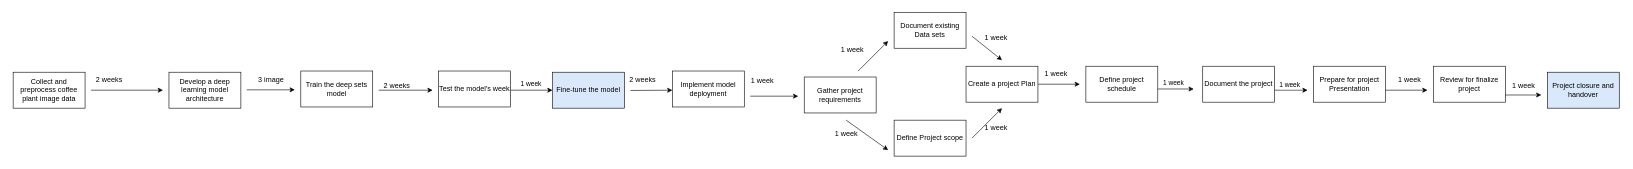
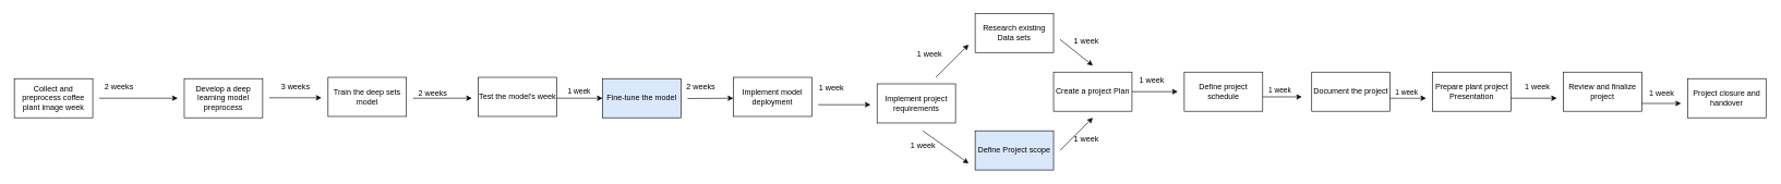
  <mxCell id="0" />
  <mxCell id="1" parent="0" />
  <mxCell id="2" value="Fine-tune the model " style="rounded=0;whiteSpace=wrap;html=1;fillColor=#dae8fc;" vertex="1" parent="1"><mxGeometry x="920" y="120" width="120" height="60" as="geometry" /></mxCell>
- <mxCell id="3" value="Collect and preprocess coffee plant image data " style="rounded=0;whiteSpace=wrap;html=1;" vertex="1" parent="1"><mxGeometry x="20" y="120" width="120" height="60" as="geometry" /></mxCell>
+ <mxCell id="3" value="Collect and preprocess coffee plant image week " style="rounded=0;whiteSpace=wrap;html=1;" vertex="1" parent="1"><mxGeometry x="20" y="120" width="120" height="60" as="geometry" /></mxCell>
  <mxCell id="4" value="Test the model's week " style="rounded=0;whiteSpace=wrap;html=1;" vertex="1" parent="1"><mxGeometry x="730" y="118" width="120" height="60" as="geometry" /></mxCell>
  <mxCell id="5" value="Train the deep sets model" style="rounded=0;whiteSpace=wrap;html=1;" vertex="1" parent="1"><mxGeometry x="500" y="118" width="120" height="60" as="geometry" /></mxCell>
- <mxCell id="6" value="Develop a deep learning model architecture " style="rounded=0;whiteSpace=wrap;html=1;" vertex="1" parent="1"><mxGeometry x="280" y="120" width="120" height="60" as="geometry" /></mxCell>
- <mxCell id="7" value="Gather project requirements" style="rounded=0;whiteSpace=wrap;html=1;" vertex="1" parent="1"><mxGeometry x="1340" y="128" width="120" height="60" as="geometry" /></mxCell>
+ <mxCell id="6" value="Develop a deep learning model preprocess " style="rounded=0;whiteSpace=wrap;html=1;" vertex="1" parent="1"><mxGeometry x="280" y="120" width="120" height="60" as="geometry" /></mxCell>
+ <mxCell id="7" value="Implement project requirements" style="rounded=0;whiteSpace=wrap;html=1;" vertex="1" parent="1"><mxGeometry x="1340" y="128" width="120" height="60" as="geometry" /></mxCell>
  <mxCell id="8" value="Implement model deployment " style="rounded=0;whiteSpace=wrap;html=1;" vertex="1" parent="1"><mxGeometry x="1120" y="118" width="120" height="60" as="geometry" /></mxCell>
  <mxCell id="9" value="Create a project Plan " style="rounded=0;whiteSpace=wrap;html=1;" vertex="1" parent="1"><mxGeometry x="1610" y="110" width="120" height="60" as="geometry" /></mxCell>
- <mxCell id="10" value="Document existing Data sets " style="rounded=0;whiteSpace=wrap;html=1;" vertex="1" parent="1"><mxGeometry x="1490" y="20" width="120" height="60" as="geometry" /></mxCell>
- <mxCell id="11" value="Define Project scope " style="rounded=0;whiteSpace=wrap;html=1;" vertex="1" parent="1"><mxGeometry x="1490" y="200" width="120" height="60" as="geometry" /></mxCell>
+ <mxCell id="10" value="Research existing Data sets " style="rounded=0;whiteSpace=wrap;html=1;" vertex="1" parent="1"><mxGeometry x="1490" y="20" width="120" height="60" as="geometry" /></mxCell>
+ <mxCell id="11" value="Define Project scope " style="rounded=0;whiteSpace=wrap;html=1;fillColor=#dae8fc;" vertex="1" parent="1"><mxGeometry x="1490" y="200" width="120" height="60" as="geometry" /></mxCell>
  <mxCell id="12" value="Define project schedule " style="rounded=0;whiteSpace=wrap;html=1;" vertex="1" parent="1"><mxGeometry x="1810" y="110" width="120" height="60" as="geometry" /></mxCell>
  <mxCell id="13" value="Document the project " style="rounded=0;whiteSpace=wrap;html=1;" vertex="1" parent="1"><mxGeometry x="2005" y="110" width="120" height="60" as="geometry" /></mxCell>
- <mxCell id="14" value="Prepare for project Presentation " style="rounded=0;whiteSpace=wrap;html=1;" vertex="1" parent="1"><mxGeometry x="2190" y="110" width="120" height="60" as="geometry" /></mxCell>
- <mxCell id="15" value="Review for finalize project " style="rounded=0;whiteSpace=wrap;html=1;" vertex="1" parent="1"><mxGeometry x="2390" y="110" width="120" height="60" as="geometry" /></mxCell>
- <mxCell id="16" value="Project closure and handover " style="rounded=0;whiteSpace=wrap;html=1;fillColor=#dae8fc;" vertex="1" parent="1"><mxGeometry x="2580" y="120" width="120" height="60" as="geometry" /></mxCell>
+ <mxCell id="14" value="Prepare plant project Presentation " style="rounded=0;whiteSpace=wrap;html=1;" vertex="1" parent="1"><mxGeometry x="2190" y="110" width="120" height="60" as="geometry" /></mxCell>
+ <mxCell id="15" value="Review and finalize project " style="rounded=0;whiteSpace=wrap;html=1;" vertex="1" parent="1"><mxGeometry x="2390" y="110" width="120" height="60" as="geometry" /></mxCell>
+ <mxCell id="16" value="Project closure and handover " style="rounded=0;whiteSpace=wrap;html=1;" vertex="1" parent="1"><mxGeometry x="2580" y="120" width="120" height="60" as="geometry" /></mxCell>
  <mxCell id="17" value="" style="endArrow=classic;html=1;rounded=0;" edge="1" parent="1"><mxGeometry width="50" height="50" relative="1" as="geometry"><mxPoint x="150" y="150" as="sourcePoint" /><mxPoint x="270" y="150" as="targetPoint" /></mxGeometry></mxCell>
  <mxCell id="18" value="" style="endArrow=classic;html=1;rounded=0;" edge="1" parent="1"><mxGeometry width="50" height="50" relative="1" as="geometry"><mxPoint x="410" y="149.38" as="sourcePoint" /><mxPoint x="490" y="149.38" as="targetPoint" /></mxGeometry></mxCell>
  <mxCell id="19" value="" style="endArrow=classic;html=1;rounded=0;" edge="1" parent="1"><mxGeometry width="50" height="50" relative="1" as="geometry"><mxPoint x="630" y="150" as="sourcePoint" /><mxPoint x="720" y="150" as="targetPoint" /></mxGeometry></mxCell>
  <mxCell id="20" value="" style="endArrow=classic;html=1;rounded=0;" edge="1" parent="1"><mxGeometry width="50" height="50" relative="1" as="geometry"><mxPoint x="850" y="150" as="sourcePoint" /><mxPoint x="920" y="150" as="targetPoint" /></mxGeometry></mxCell>
  <mxCell id="21" value="1 week " style="edgeLabel;html=1;align=center;verticalAlign=middle;resizable=0;points=[];" vertex="1" connectable="0" parent="20"><mxGeometry x="-0.071" y="12" relative="1" as="geometry"><mxPoint as="offset" /></mxGeometry></mxCell>
  <mxCell id="22" value="" style="endArrow=classic;html=1;rounded=0;" edge="1" parent="1"><mxGeometry width="50" height="50" relative="1" as="geometry"><mxPoint x="1250" y="160" as="sourcePoint" /><mxPoint x="1330" y="160" as="targetPoint" /></mxGeometry></mxCell>
  <mxCell id="23" value="" style="endArrow=classic;html=1;rounded=0;" edge="1" parent="1"><mxGeometry width="50" height="50" relative="1" as="geometry"><mxPoint x="1430" y="118" as="sourcePoint" /><mxPoint x="1480" y="68" as="targetPoint" /></mxGeometry></mxCell>
  <mxCell id="24" value="" style="endArrow=classic;html=1;rounded=0;" edge="1" parent="1"><mxGeometry width="50" height="50" relative="1" as="geometry"><mxPoint x="1410" y="200" as="sourcePoint" /><mxPoint x="1480" y="250" as="targetPoint" /></mxGeometry></mxCell>
  <mxCell id="25" value="" style="endArrow=classic;html=1;rounded=0;" edge="1" parent="1"><mxGeometry width="50" height="50" relative="1" as="geometry"><mxPoint x="1620" y="60" as="sourcePoint" /><mxPoint x="1670" y="100" as="targetPoint" /></mxGeometry></mxCell>
  <mxCell id="26" value="" style="endArrow=classic;html=1;rounded=0;" edge="1" parent="1"><mxGeometry width="50" height="50" relative="1" as="geometry"><mxPoint x="1620" y="230" as="sourcePoint" /><mxPoint x="1670" y="180" as="targetPoint" /></mxGeometry></mxCell>
  <mxCell id="27" value="" style="endArrow=classic;html=1;rounded=0;exitX=1;exitY=0.5;exitDx=0;exitDy=0;" edge="1" parent="1" source="9"><mxGeometry width="50" height="50" relative="1" as="geometry"><mxPoint x="1730" y="158" as="sourcePoint" /><mxPoint x="1800" y="140" as="targetPoint" /></mxGeometry></mxCell>
  <mxCell id="28" value="" style="endArrow=classic;html=1;rounded=0;" edge="1" parent="1"><mxGeometry width="50" height="50" relative="1" as="geometry"><mxPoint x="2510" y="158" as="sourcePoint" /><mxPoint x="2570" y="158" as="targetPoint" /></mxGeometry></mxCell>
  <mxCell id="29" value="" style="endArrow=classic;html=1;rounded=0;" edge="1" parent="1"><mxGeometry width="50" height="50" relative="1" as="geometry"><mxPoint x="2310" y="150" as="sourcePoint" /><mxPoint x="2380" y="150" as="targetPoint" /></mxGeometry></mxCell>
  <mxCell id="30" value="" style="endArrow=classic;html=1;rounded=0;" edge="1" parent="1"><mxGeometry width="50" height="50" relative="1" as="geometry"><mxPoint x="1930" y="148" as="sourcePoint" /><mxPoint x="1990" y="148" as="targetPoint" /></mxGeometry></mxCell>
  <mxCell id="31" value="1 week " style="edgeLabel;html=1;align=center;verticalAlign=middle;resizable=0;points=[];" vertex="1" connectable="0" parent="30"><mxGeometry x="-0.167" y="11" relative="1" as="geometry"><mxPoint as="offset" /></mxGeometry></mxCell>
  <mxCell id="32" value="" style="endArrow=classic;html=1;rounded=0;" edge="1" parent="1"><mxGeometry width="50" height="50" relative="1" as="geometry"><mxPoint x="2125" y="150" as="sourcePoint" /><mxPoint x="2180" y="150" as="targetPoint" /></mxGeometry></mxCell>
  <mxCell id="33" value="1 week " style="edgeLabel;html=1;align=center;verticalAlign=middle;resizable=0;points=[];" vertex="1" connectable="0" parent="32"><mxGeometry x="-0.136" y="9" relative="1" as="geometry"><mxPoint as="offset" /></mxGeometry></mxCell>
  <mxCell id="34" value="2 weeks " style="text;html=1;align=center;verticalAlign=middle;resizable=0;points=[];autosize=1;strokeColor=none;fillColor=none;" vertex="1" parent="1"><mxGeometry x="145" y="118" width="70" height="30" as="geometry" /></mxCell>
- <mxCell id="35" value="3 image" style="text;html=1;align=center;verticalAlign=middle;resizable=0;points=[];autosize=1;strokeColor=none;fillColor=none;" vertex="1" parent="1"><mxGeometry x="415" y="118" width="70" height="30" as="geometry" /></mxCell>
+ <mxCell id="35" value="3 weeks" style="text;html=1;align=center;verticalAlign=middle;resizable=0;points=[];autosize=1;strokeColor=none;fillColor=none;" vertex="1" parent="1"><mxGeometry x="415" y="118" width="70" height="30" as="geometry" /></mxCell>
  <mxCell id="36" value="2 weeks " style="text;html=1;align=center;verticalAlign=middle;resizable=0;points=[];autosize=1;strokeColor=none;fillColor=none;" vertex="1" parent="1"><mxGeometry x="625" y="128" width="70" height="30" as="geometry" /></mxCell>
  <mxCell id="37" value="" style="endArrow=classic;html=1;rounded=0;" edge="1" parent="1"><mxGeometry width="50" height="50" relative="1" as="geometry"><mxPoint x="1050" y="150.5" as="sourcePoint" /><mxPoint x="1120" y="150" as="targetPoint" /></mxGeometry></mxCell>
  <mxCell id="38" value="2 weeks " style="text;html=1;align=center;verticalAlign=middle;resizable=0;points=[];autosize=1;strokeColor=none;fillColor=none;" vertex="1" parent="1"><mxGeometry x="1035" y="118" width="70" height="30" as="geometry" /></mxCell>
  <mxCell id="39" value="1 week " style="text;html=1;align=center;verticalAlign=middle;resizable=0;points=[];autosize=1;strokeColor=none;fillColor=none;" vertex="1" parent="1"><mxGeometry x="1240" y="120" width="60" height="30" as="geometry" /></mxCell>
  <mxCell id="40" value="1 week " style="text;html=1;align=center;verticalAlign=middle;resizable=0;points=[];autosize=1;strokeColor=none;fillColor=none;" vertex="1" parent="1"><mxGeometry x="1390" y="68" width="60" height="30" as="geometry" /></mxCell>
  <mxCell id="41" value="1 week " style="text;html=1;align=center;verticalAlign=middle;resizable=0;points=[];autosize=1;strokeColor=none;fillColor=none;" vertex="1" parent="1"><mxGeometry x="1380" y="208" width="60" height="30" as="geometry" /></mxCell>
  <mxCell id="42" value="1 week " style="text;html=1;align=center;verticalAlign=middle;resizable=0;points=[];autosize=1;strokeColor=none;fillColor=none;" vertex="1" parent="1"><mxGeometry x="1630" y="48" width="60" height="30" as="geometry" /></mxCell>
  <mxCell id="43" value="1 week " style="text;html=1;align=center;verticalAlign=middle;resizable=0;points=[];autosize=1;strokeColor=none;fillColor=none;" vertex="1" parent="1"><mxGeometry x="1630" y="198" width="60" height="30" as="geometry" /></mxCell>
  <mxCell id="44" value="1 week " style="text;html=1;align=center;verticalAlign=middle;resizable=0;points=[];autosize=1;strokeColor=none;fillColor=none;" vertex="1" parent="1"><mxGeometry x="1730" y="108" width="60" height="30" as="geometry" /></mxCell>
  <mxCell id="45" value="1 week " style="text;html=1;align=center;verticalAlign=middle;resizable=0;points=[];autosize=1;strokeColor=none;fillColor=none;" vertex="1" parent="1"><mxGeometry x="2510" y="128" width="60" height="30" as="geometry" /></mxCell>
  <mxCell id="46" value="1 week " style="text;html=1;align=center;verticalAlign=middle;resizable=0;points=[];autosize=1;strokeColor=none;fillColor=none;" vertex="1" parent="1"><mxGeometry x="2320" y="118" width="60" height="30" as="geometry" /></mxCell>
